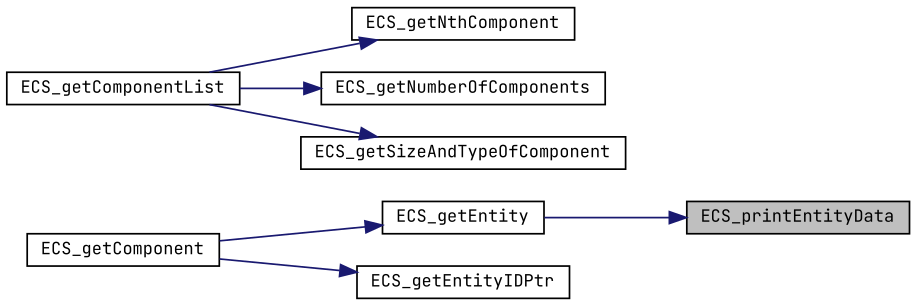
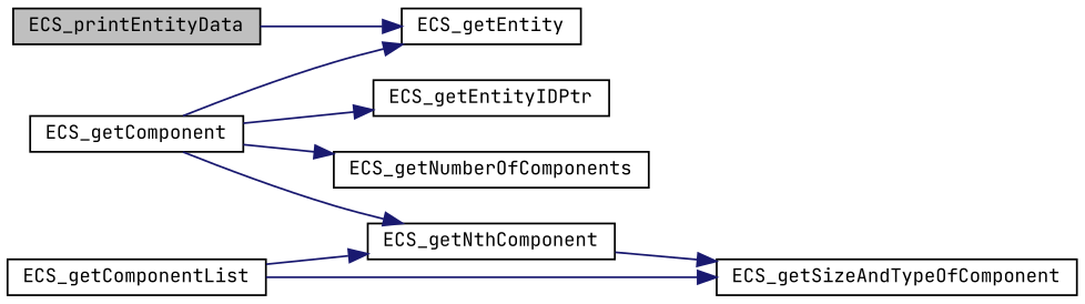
  digraph {
    fontname="JetBrains Mono"
    rankdir=LR
    node [color=black fillcolor=white fontname="JetBrains Mono" fontsize=10 shape=record style=filled]
    edge [color=midnightblue fontname="JetBrains Mono" fontsize=10 labelfontname=Helvetica labelfontsize=10 style=solid]
    n1 [fillcolor=grey75 fontcolor=black height=0.2 label=ECS_printEntityData width=0.4]
    n2 [height=0.2 label=ECS_getEntity width=0.4]
    n3 [height=0.2 label=ECS_getComponent width=0.4]
    n4 [height=0.2 label=ECS_getEntityIDPtr width=0.4]
    n5 [height=0.2 label=ECS_getNthComponent width=0.4]
    n6 [height=0.2 label=ECS_getNumberOfComponents width=0.4]
    n7 [height=0.2 label=ECS_getSizeAndTypeOfComponent width=0.4]
    n8 [height=0.2 label=ECS_getComponentList width=0.4]
-   n2 -> n1
+   n1 -> n2
    n3 -> n2
    n3 -> n4
-   n8 -> n6
+   n3 -> n5
+   n3 -> n6
+   n5 -> n7
    n8 -> n5
    n8 -> n7
  }
